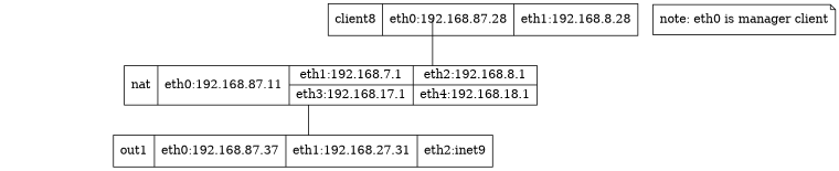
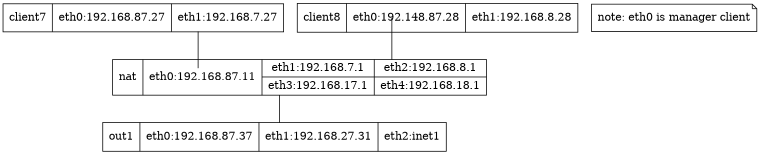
  digraph {
    rankdir=TB
    splines=ortho
    node [shape=record]
    edge [arrowhead=none headport=eth1 tailport=eth1]
+   n1 [label="client7 | <eth0> eth0:192.168.87.27 | <eth1> eth1:192.168.7.27"]
    n2 [label="nat | <eth0> eth0:192.168.87.11 |{ <eth1> eth1:192.168.7.1                 | <eth3> eth3:192.168.17.1 }|{ <eth2> eth2:192.168.8.1 | <eth4> eth4:192.168.18.1}"]
-   n3 [label="out1 | <eth0> eth0:192.168.87.37 | <eth1> eth1:192.168.27.31 | <eth2> eth2:inet9"]
-   n4 [label="client8 | <eth0> eth0:192.168.87.28 | <eth1> eth1:192.168.8.28"]
+   n3 [label="out1 | <eth0> eth0:192.168.87.37 | <eth1> eth1:192.168.27.31 | <eth2> eth2:inet1"]
+   n4 [label="client8 | <eth0> eth0:192.148.87.28 | <eth1> eth1:192.168.8.28"]
    n5 [label="note: eth0 is manager client" shape=note]
+   n1 -> n2
    n2 -> n3 [tailport=eth3]
    n4 -> n2 [headport=eth2]
  }
